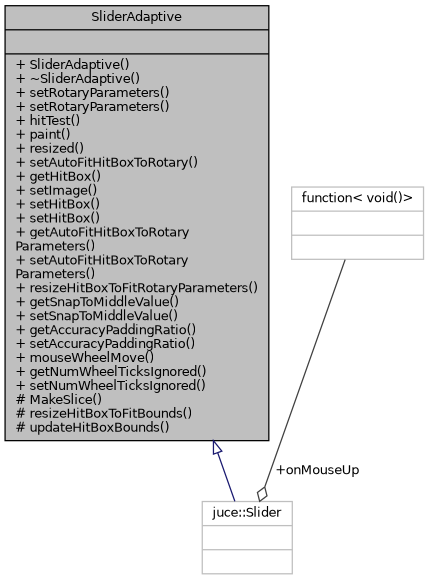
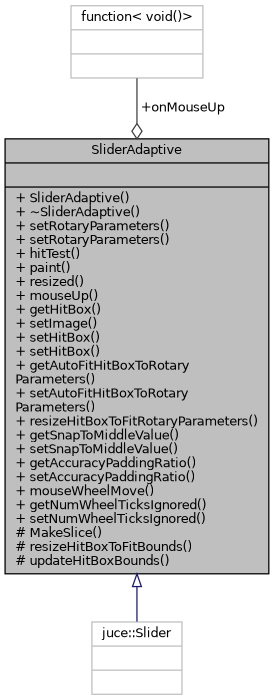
  digraph {
    node [color=grey75 fontname=Helvetica fontsize=10 shape=record]
    edge [fontname=Helvetica fontsize=10 labelfontname=Helvetica labelfontsize=10 style=solid]
-   n1 [color=black fillcolor=grey75 fontcolor=black height=0.2 label="{SliderAdaptive\n||+ SliderAdaptive()\l+ ~SliderAdaptive()\l+ setRotaryParameters()\l+ setRotaryParameters()\l+ hitTest()\l+ paint()\l+ resized()\l+ setAutoFitHitBoxToRotary()\l+ getHitBox()\l+ setImage()\l+ setHitBox()\l+ setHitBox()\l+ getAutoFitHitBoxToRotary\lParameters()\l+ setAutoFitHitBoxToRotary\lParameters()\l+ resizeHitBoxToFitRotaryParameters()\l+ getSnapToMiddleValue()\l+ setSnapToMiddleValue()\l+ getAccuracyPaddingRatio()\l+ setAccuracyPaddingRatio()\l+ mouseWheelMove()\l+ getNumWheelTicksIgnored()\l+ setNumWheelTicksIgnored()\l# MakeSlice()\l# resizeHitBoxToFitBounds()\l# updateHitBoxBounds()\l}" style=filled width=0.4]
+   n1 [color=black fillcolor=grey75 fontcolor=black height=0.2 label="{SliderAdaptive\n||+ SliderAdaptive()\l+ ~SliderAdaptive()\l+ setRotaryParameters()\l+ setRotaryParameters()\l+ hitTest()\l+ paint()\l+ resized()\l+ mouseUp()\l+ getHitBox()\l+ setImage()\l+ setHitBox()\l+ setHitBox()\l+ getAutoFitHitBoxToRotary\lParameters()\l+ setAutoFitHitBoxToRotary\lParameters()\l+ resizeHitBoxToFitRotaryParameters()\l+ getSnapToMiddleValue()\l+ setSnapToMiddleValue()\l+ getAccuracyPaddingRatio()\l+ setAccuracyPaddingRatio()\l+ mouseWheelMove()\l+ getNumWheelTicksIgnored()\l+ setNumWheelTicksIgnored()\l# MakeSlice()\l# resizeHitBoxToFitBounds()\l# updateHitBoxBounds()\l}" style=filled width=0.4]
    n2 [height=0.2 label="{juce::Slider\n||}" width=0.4]
    n3 [height=0.2 label="{function\< void()\>\n||}" width=0.4]
    n1 -> n2 [arrowtail=onormal color=midnightblue dir=back]
-   n3 -> n2 [arrowhead=odiamond color=grey25 label=" +onMouseUp"]
+   n3 -> n1 [arrowhead=odiamond color=grey25 label=" +onMouseUp"]
  }
